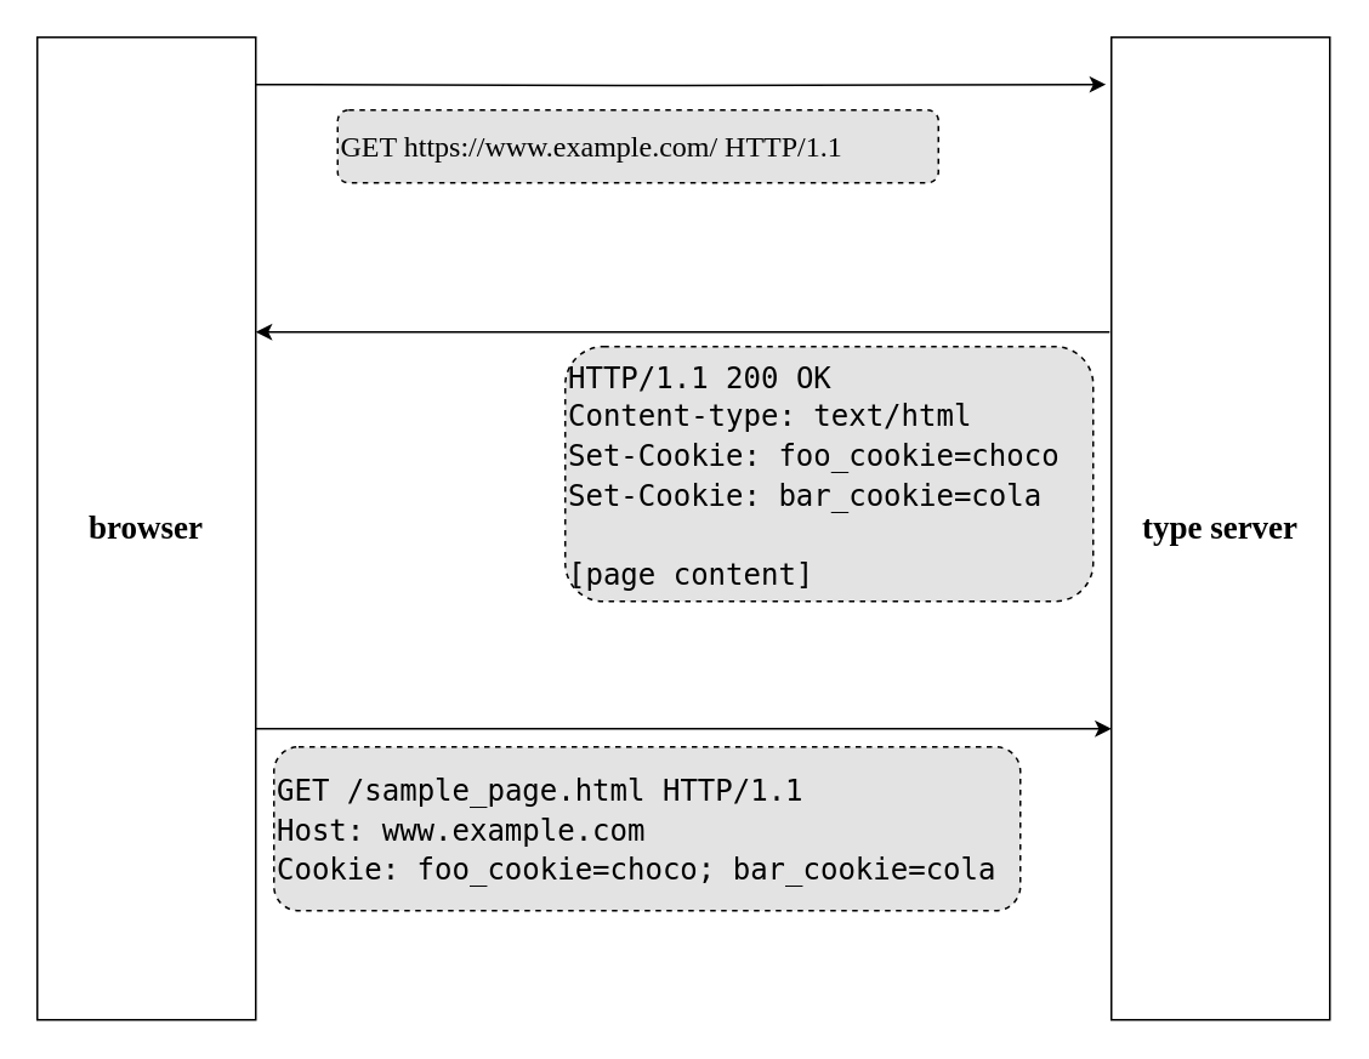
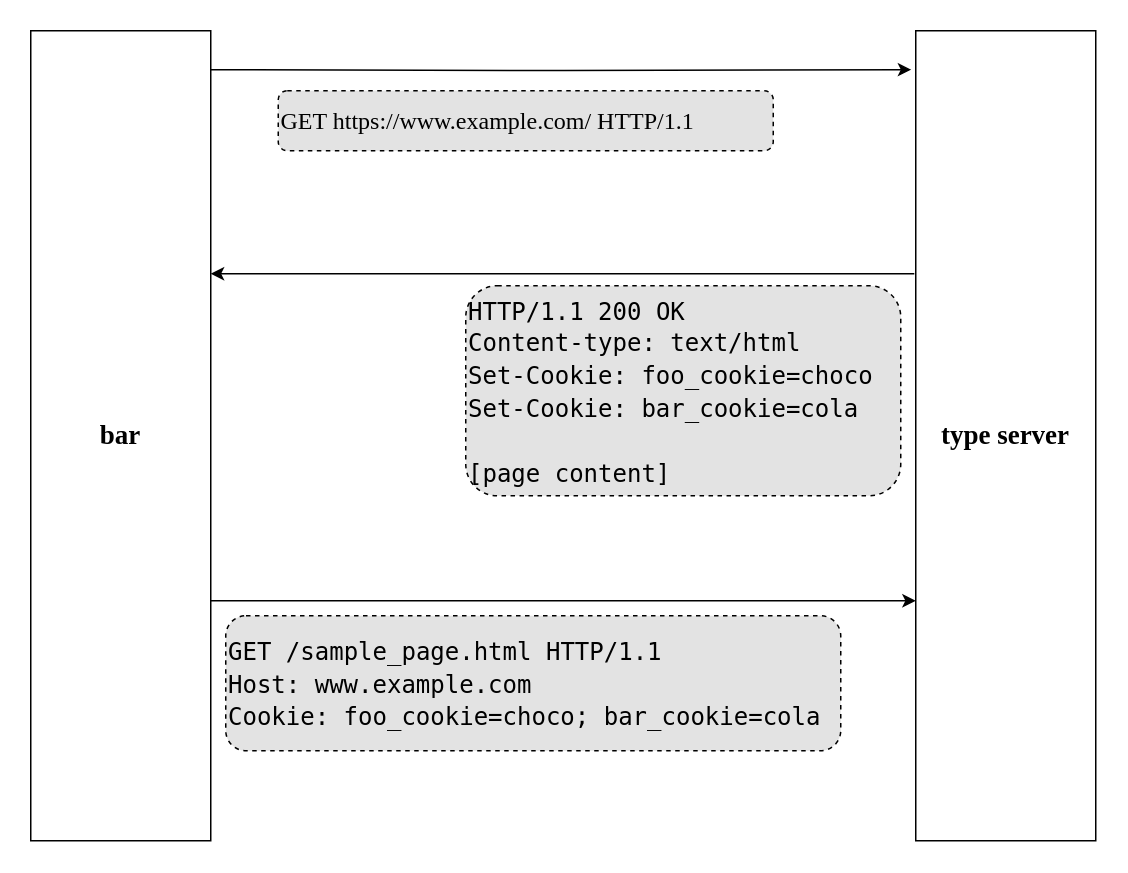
  <mxCell id="0" />
  <mxCell id="1" parent="0" />
  <mxCell id="2" style="edgeStyle=orthogonalEdgeStyle;rounded=0;orthogonalLoop=1;jettySize=auto;html=1;fontFamily=Lucida Console;fontSize=18;entryX=-0.025;entryY=0.048;entryDx=0;entryDy=0;entryPerimeter=0;" edge="1" parent="1" target="6"><mxGeometry relative="1" as="geometry"><mxPoint x="140" y="46" as="sourcePoint" /><mxPoint x="530" y="46" as="targetPoint" /></mxGeometry></mxCell>
  <mxCell id="3" style="edgeStyle=orthogonalEdgeStyle;rounded=0;orthogonalLoop=1;jettySize=auto;html=1;fontFamily=Comic Sans MS;fontSize=16;" edge="1" parent="1" source="4" target="6"><mxGeometry relative="1" as="geometry"><Array as="points"><mxPoint x="400" y="400" /><mxPoint x="400" y="400" /></Array></mxGeometry></mxCell>
- <mxCell id="4" value="&lt;b&gt;&lt;font style=&quot;font-size: 18px;&quot; face=&quot;Lucida Console&quot;&gt;browser&lt;/font&gt;&lt;/b&gt;" style="rounded=0;whiteSpace=wrap;html=1;" vertex="1" parent="1"><mxGeometry x="20" y="20" width="120" height="540" as="geometry" /></mxCell>
+ <mxCell id="4" value="&lt;b&gt;&lt;font style=&quot;font-size: 18px;&quot; face=&quot;Lucida Console&quot;&gt;bar&lt;/font&gt;&lt;/b&gt;" style="rounded=0;whiteSpace=wrap;html=1;" vertex="1" parent="1"><mxGeometry x="20" y="20" width="120" height="540" as="geometry" /></mxCell>
  <mxCell id="5" style="edgeStyle=orthogonalEdgeStyle;rounded=0;orthogonalLoop=1;jettySize=auto;html=1;entryX=1;entryY=0.5;entryDx=0;entryDy=0;fontFamily=Comic Sans MS;fontSize=18;exitX=-0.008;exitY=0.3;exitDx=0;exitDy=0;exitPerimeter=0;" edge="1" parent="1" source="6"><mxGeometry relative="1" as="geometry"><mxPoint x="530" y="182" as="sourcePoint" /><mxPoint x="140" y="182" as="targetPoint" /></mxGeometry></mxCell>
  <mxCell id="6" value="&lt;b&gt;&lt;font style=&quot;font-size: 18px;&quot; face=&quot;Lucida Console&quot;&gt;type server&lt;/font&gt;&lt;/b&gt;" style="rounded=0;whiteSpace=wrap;html=1;" vertex="1" parent="1"><mxGeometry x="610" y="20" width="120" height="540" as="geometry" /></mxCell>
  <mxCell id="7" value="&lt;div align=&quot;left&quot;&gt;&lt;font style=&quot;font-size: 16px;&quot; face=&quot;Comic Sans MS&quot;&gt;GET https://www.example.com/ HTTP/1.1 &lt;/font&gt;&lt;/div&gt;" style="rounded=1;whiteSpace=wrap;html=1;fontFamily=Lucida Console;fontSize=18;dashed=1;fillColor=#E3E3E3;align=left;" vertex="1" parent="1"><mxGeometry x="185" y="60" width="330" height="40" as="geometry" /></mxCell>
  <mxCell id="8" value="&lt;div align=&quot;left&quot;&gt;&lt;pre class=&quot;brush: http notranslate&quot;&gt;&lt;font style=&quot;font-size: 16px;&quot;&gt;&lt;code&gt;&lt;span class=&quot;token response-status&quot;&gt;&lt;span class=&quot;token http-version property&quot;&gt;HTTP/1.1&lt;/span&gt; &lt;span class=&quot;token status-code number&quot;&gt;200&lt;/span&gt; &lt;span class=&quot;token reason-phrase string&quot;&gt;OK&lt;/span&gt;&lt;/span&gt;&lt;br&gt;&lt;span class=&quot;token header&quot;&gt;&lt;span class=&quot;token header-name keyword&quot;&gt;Content-type&lt;/span&gt;&lt;span class=&quot;token punctuation&quot;&gt;:&lt;/span&gt; &lt;span class=&quot;token header-value&quot;&gt;text/html&lt;/span&gt;&lt;/span&gt;&lt;br&gt;&lt;span class=&quot;token header&quot;&gt;&lt;span class=&quot;token header-name keyword&quot;&gt;Set-Cookie&lt;/span&gt;&lt;span class=&quot;token punctuation&quot;&gt;:&lt;/span&gt; &lt;span class=&quot;token header-value&quot;&gt;foo_cookie=choco&lt;/span&gt;&lt;/span&gt;&lt;br&gt;&lt;span class=&quot;token header&quot;&gt;&lt;span class=&quot;token header-name keyword&quot;&gt;Set-Cookie&lt;/span&gt;&lt;span class=&quot;token punctuation&quot;&gt;:&lt;/span&gt; &lt;span class=&quot;token header-value&quot;&gt;bar_cookie=cola&lt;/span&gt;&lt;/span&gt;&lt;br&gt;&lt;span class=&quot;token text-html&quot;&gt;&lt;br&gt;[page content]&lt;/span&gt;&lt;/code&gt;&lt;/font&gt;&lt;/pre&gt;&lt;/div&gt;" style="rounded=1;whiteSpace=wrap;html=1;fontFamily=Lucida Console;fontSize=18;dashed=1;fillColor=#E3E3E3;align=left;" vertex="1" parent="1"><mxGeometry x="310" y="190" width="290" height="140" as="geometry" /></mxCell>
  <mxCell id="9" value="&lt;div class=&quot;code-example&quot; align=&quot;left&quot;&gt;&lt;pre class=&quot;brush: http notranslate&quot;&gt;&lt;font style=&quot;font-size: 16px;&quot;&gt;&lt;code&gt;&lt;span class=&quot;token request-line&quot;&gt;&lt;span class=&quot;token method property&quot;&gt;GET&lt;/span&gt; &lt;span class=&quot;token request-target url&quot;&gt;&lt;span class=&quot;token path&quot;&gt;&lt;span class=&quot;token path-separator&quot;&gt;/&lt;/span&gt;sample_page.html&lt;/span&gt;&lt;/span&gt; &lt;span class=&quot;token http-version property&quot;&gt;HTTP/1.1&lt;/span&gt;&lt;/span&gt;&lt;br&gt;&lt;span class=&quot;token header&quot;&gt;&lt;span class=&quot;token header-name keyword&quot;&gt;Host&lt;/span&gt;&lt;span class=&quot;token punctuation&quot;&gt;:&lt;/span&gt; &lt;span class=&quot;token header-value&quot;&gt;www.example.com&lt;/span&gt;&lt;/span&gt;&lt;br&gt;&lt;span class=&quot;token header&quot;&gt;&lt;span class=&quot;token header-name keyword&quot;&gt;Cookie&lt;/span&gt;&lt;span class=&quot;token punctuation&quot;&gt;:&lt;/span&gt; &lt;span class=&quot;token header-value&quot;&gt;&lt;/span&gt;&lt;/span&gt;&lt;/code&gt;&lt;/font&gt;&lt;font style=&quot;font-size: 16px;&quot;&gt;&lt;code&gt;&lt;span class=&quot;token header&quot;&gt;&lt;span class=&quot;token header-value&quot;&gt;foo_cookie=choco&lt;/span&gt;&lt;/span&gt;&lt;/code&gt;&lt;/font&gt;&lt;font style=&quot;font-size: 16px;&quot;&gt;&lt;code&gt;&lt;span class=&quot;token header&quot;&gt;&lt;span class=&quot;token header-value&quot;&gt;; &lt;/span&gt;&lt;/span&gt;&lt;/code&gt;&lt;/font&gt;&lt;font style=&quot;font-size: 16px;&quot;&gt;&lt;code&gt;&lt;span class=&quot;token header&quot;&gt;&lt;span class=&quot;token header-value&quot;&gt;bar_cookie=cola&lt;/span&gt;&lt;/span&gt;&lt;/code&gt;&lt;/font&gt;&lt;/pre&gt;&lt;/div&gt;" style="rounded=1;whiteSpace=wrap;html=1;fontFamily=Lucida Console;fontSize=18;dashed=1;fillColor=#E3E3E3;align=left;" vertex="1" parent="1"><mxGeometry x="150" y="410" width="410" height="90" as="geometry" /></mxCell>
